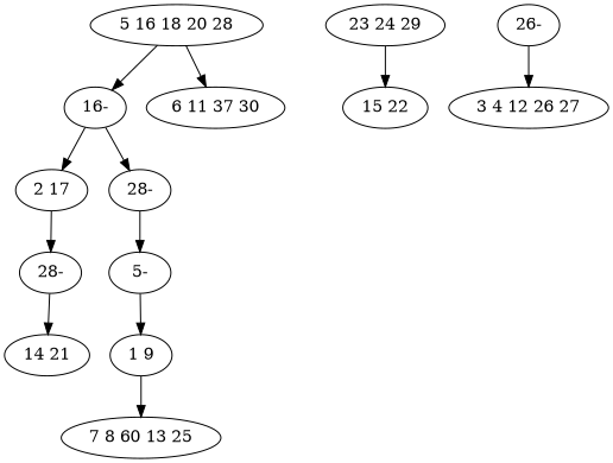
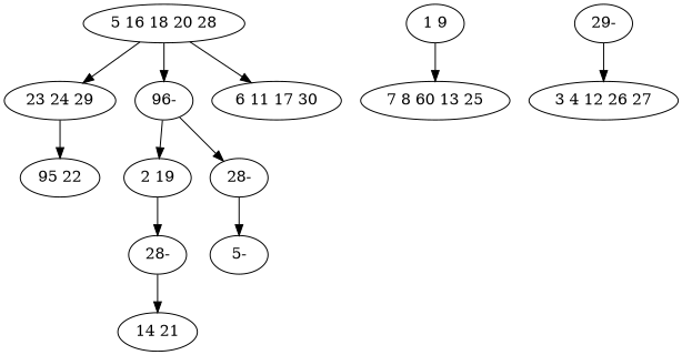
  digraph {
    n1 [label="5 16 18 20 28"]
    n2 [label="23 24 29"]
-   n3 [label="16-"]
-   n4 [label="6 11 37 30"]
-   n5 [label="15 22"]
-   n6 [label="2 17"]
+   n3 [label="96-"]
+   n4 [label="6 11 17 30"]
+   n5 [label="95 22"]
+   n6 [label="2 19"]
    n7 [label="28-"]
    n8 [label="28-"]
    n9 [label="5-"]
    n10 [label="14 21"]
    n11 [label="1 9"]
    n12 [label="7 8 60 13 25"]
-   n13 [label="26-"]
+   n13 [label="29-"]
    n14 [label="3 4 12 26 27"]
+   n1 -> n2
    n1 -> n3
    n1 -> n4
    n2 -> n5
    n3 -> n6
    n3 -> n7
    n6 -> n8
    n7 -> n9
    n8 -> n10
-   n9 -> n11
    n11 -> n12
    n13 -> n14
  }
